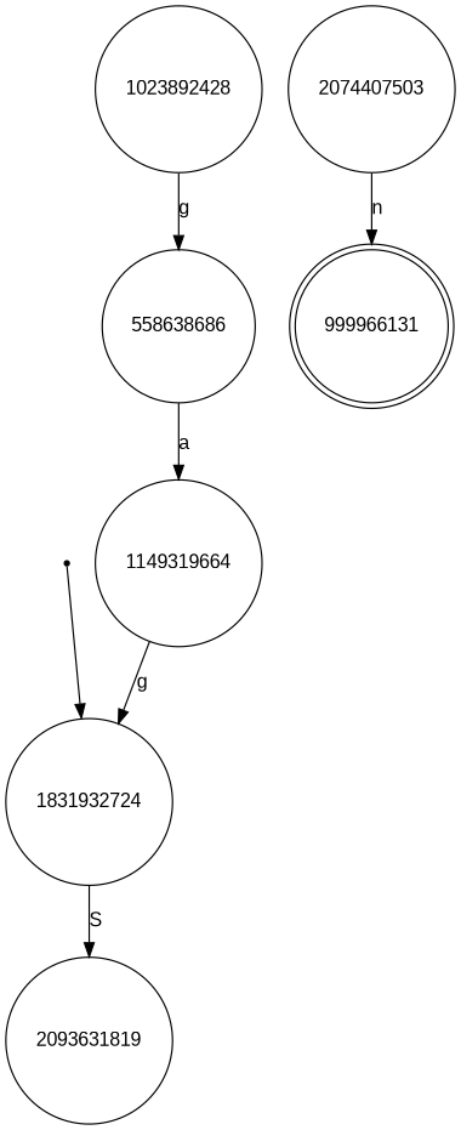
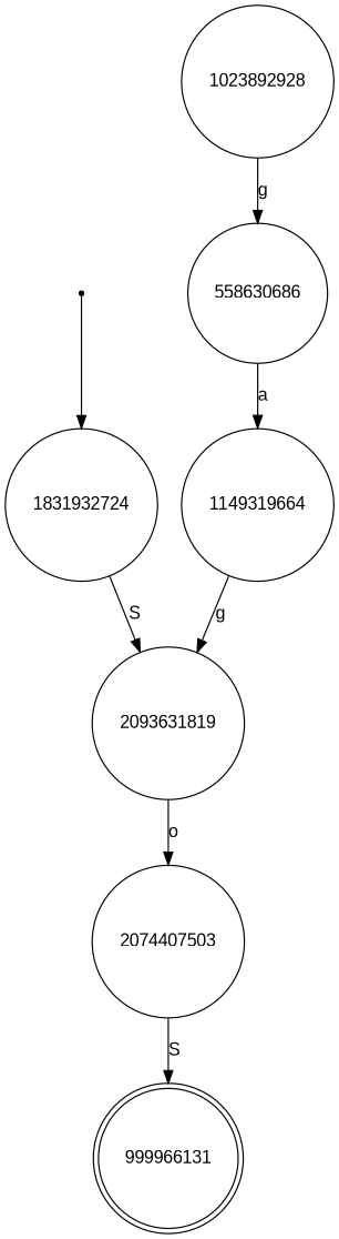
  digraph {
    fontname="Liberation Sans"
    rankdir=TB
    node [fontname="Liberation Sans" shape=circle]
    edge [fontname="Liberation Sans"]
    start [shape=point]
    1831932724
    2093631819
-   1023892928 [label=1023892428]
-   558638686
+   1023892928
+   558638686 [label=558630686]
    1149319664
    2074407503
    999966131 [shape=doublecircle]
    start -> 1831932724
    1831932724 -> 2093631819 [label=S]
+   2093631819 -> 2074407503 [label=o]
    1023892928 -> 558638686 [label=g]
    558638686 -> 1149319664 [label=a]
-   1149319664 -> 1831932724 [label=g]
-   2074407503 -> 999966131 [label=n]
+   1149319664 -> 2093631819 [label=g]
+   2074407503 -> 999966131 [label=S]
  }
